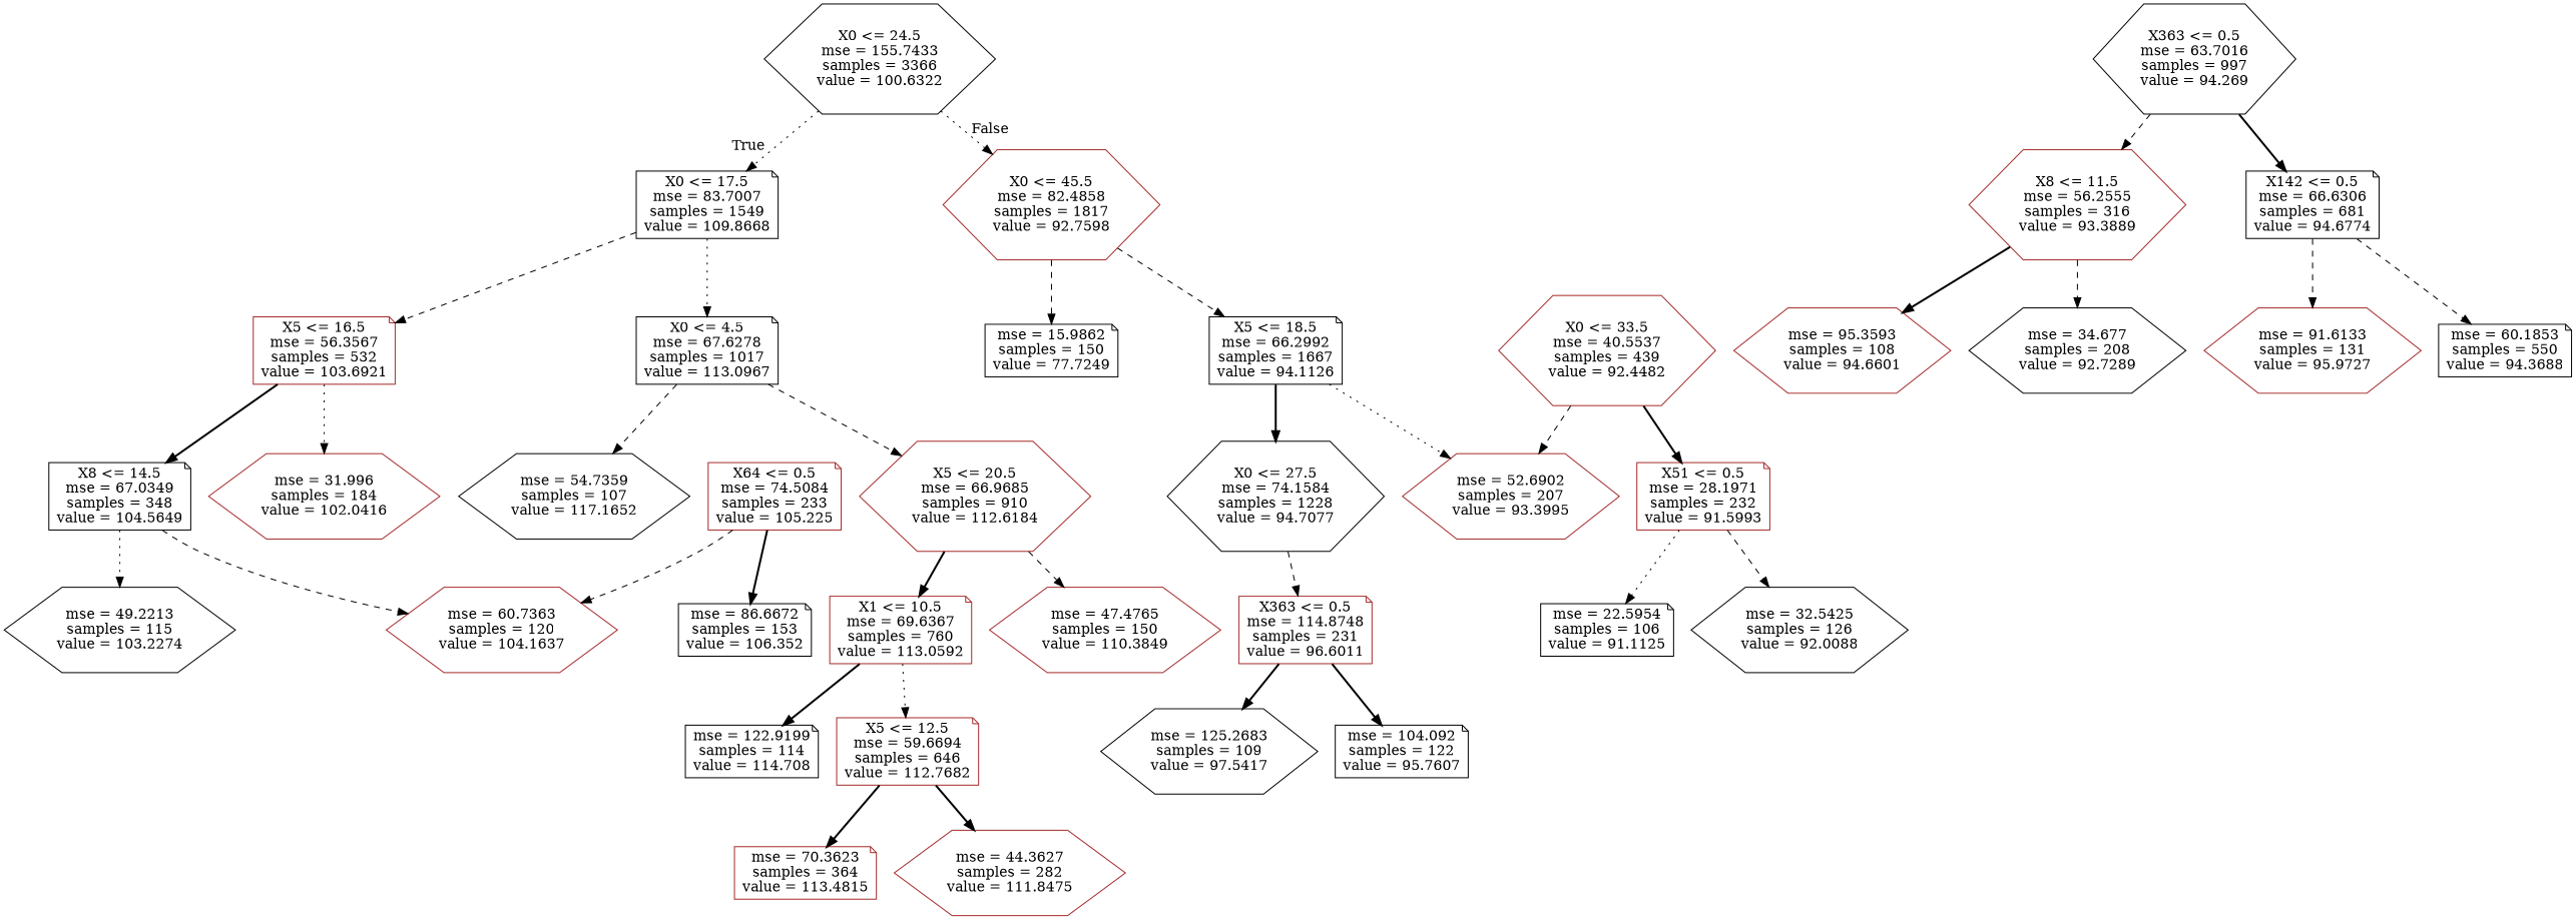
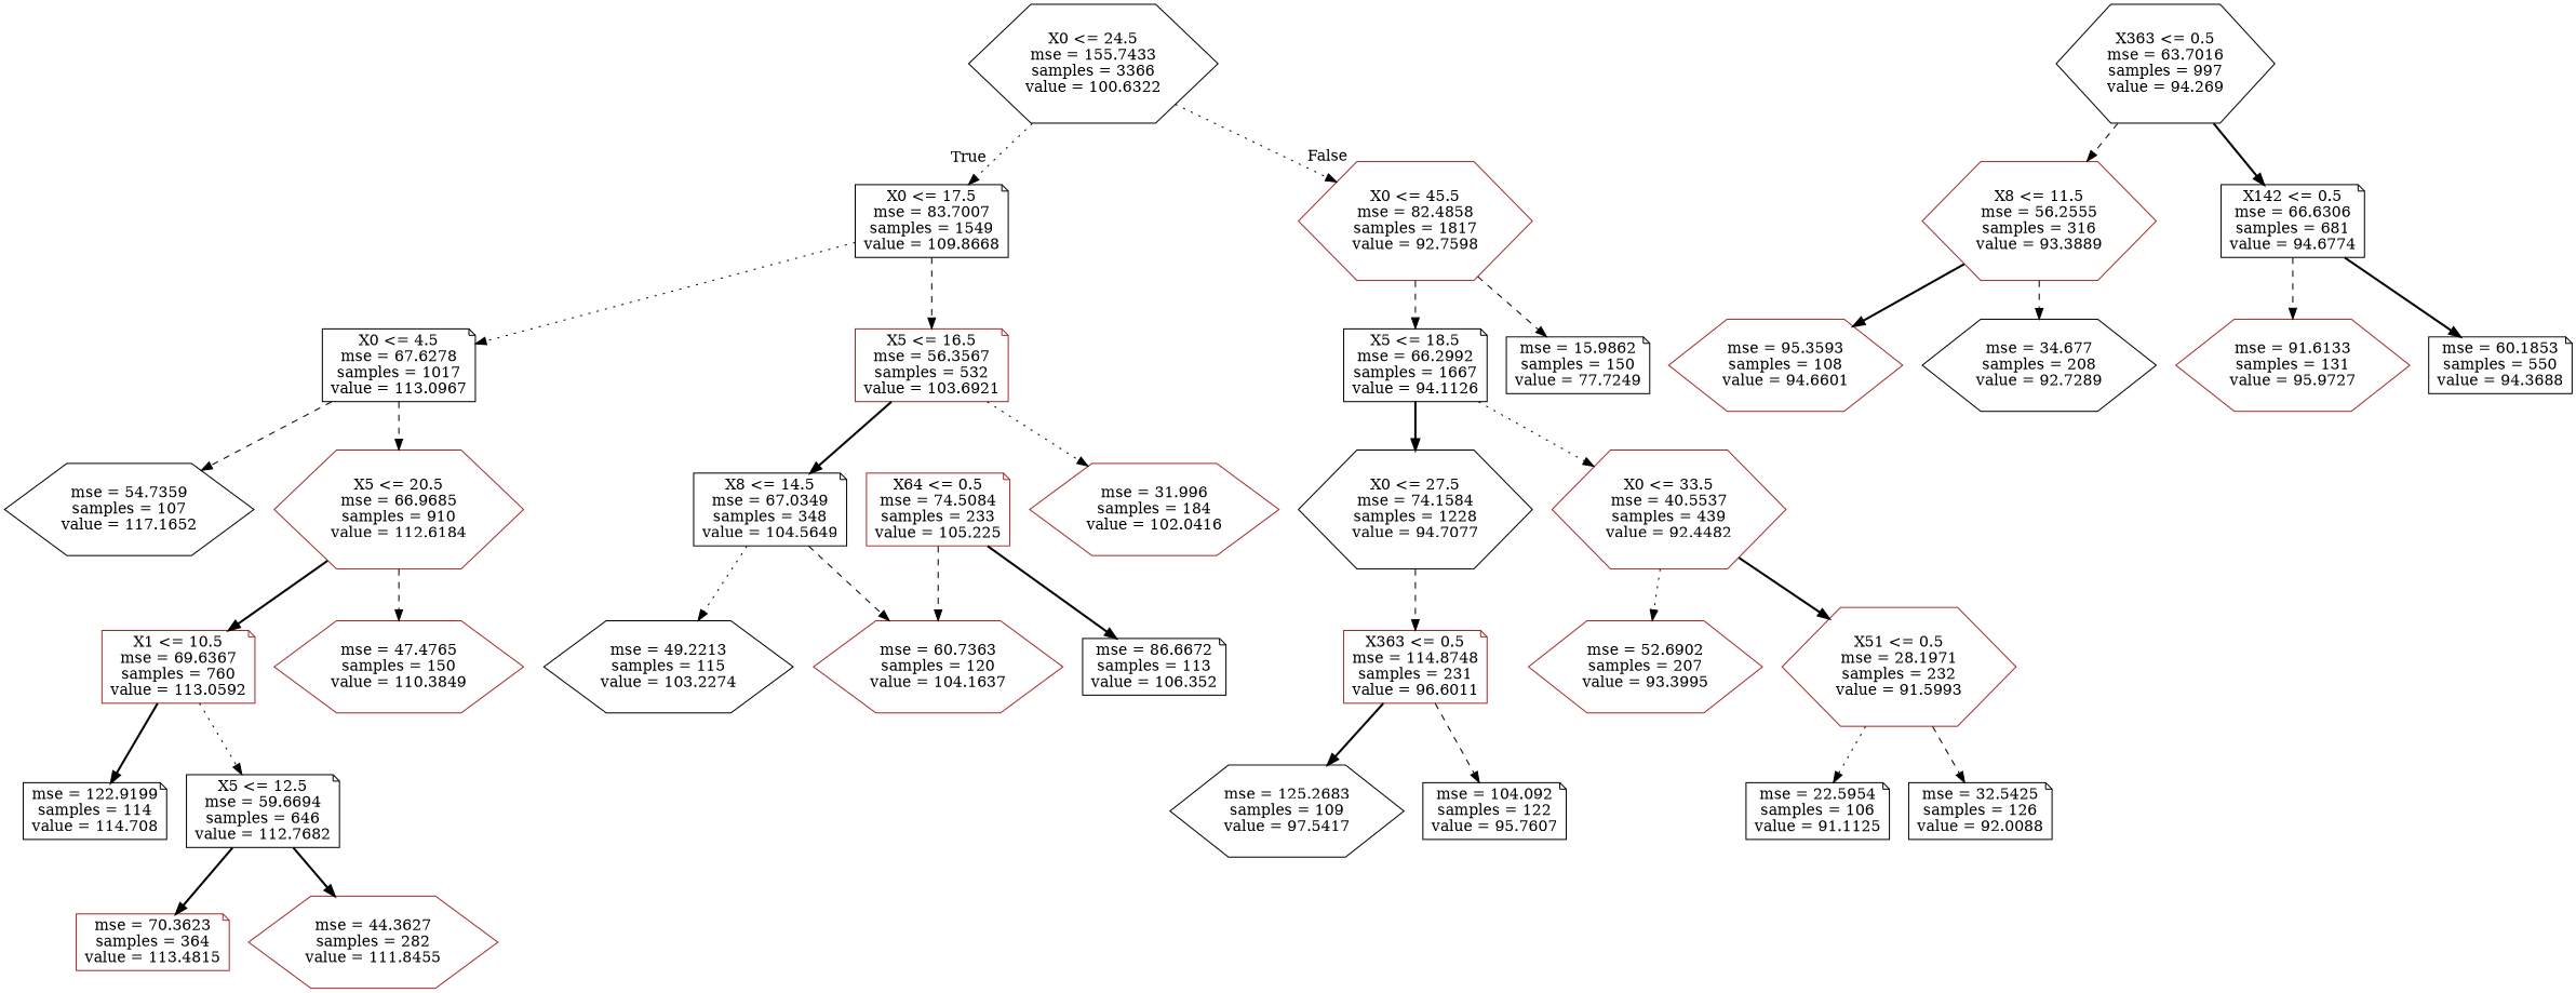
  digraph {
    node [color=black shape=hexagon]
    edge [style=dashed]
    n1 [label="X0 <= 24.5\nmse = 155.7433\nsamples = 3366\nvalue = 100.6322"]
    n2 [label="X0 <= 17.5\nmse = 83.7007\nsamples = 1549\nvalue = 109.8668" shape=note]
    n3 [color=brown label="X0 <= 45.5\nmse = 82.4858\nsamples = 1817\nvalue = 92.7598"]
    n4 [label="X0 <= 4.5\nmse = 67.6278\nsamples = 1017\nvalue = 113.0967" shape=note]
    n5 [color=brown label="X5 <= 16.5\nmse = 56.3567\nsamples = 532\nvalue = 103.6921" shape=note]
    n6 [label="X5 <= 18.5\nmse = 66.2992\nsamples = 1667\nvalue = 94.1126" shape=note]
    n7 [label="mse = 15.9862\nsamples = 150\nvalue = 77.7249" shape=note]
    n8 [label="mse = 54.7359\nsamples = 107\nvalue = 117.1652"]
    n9 [color=brown label="X5 <= 20.5\nmse = 66.9685\nsamples = 910\nvalue = 112.6184"]
    n10 [label="X8 <= 14.5\nmse = 67.0349\nsamples = 348\nvalue = 104.5649" shape=note]
    n11 [color=brown label="mse = 31.996\nsamples = 184\nvalue = 102.0416"]
    n12 [color=brown label="X1 <= 10.5\nmse = 69.6367\nsamples = 760\nvalue = 113.0592" shape=note]
    n13 [color=brown label="mse = 47.4765\nsamples = 150\nvalue = 110.3849"]
    n14 [label="mse = 122.9199\nsamples = 114\nvalue = 114.708" shape=note]
-   n15 [color=brown label="X5 <= 12.5\nmse = 59.6694\nsamples = 646\nvalue = 112.7682" shape=note]
+   n15 [label="X5 <= 12.5\nmse = 59.6694\nsamples = 646\nvalue = 112.7682" shape=note]
    n16 [color=brown label="mse = 70.3623\nsamples = 364\nvalue = 113.4815" shape=note]
-   n17 [color=brown label="mse = 44.3627\nsamples = 282\nvalue = 111.8475"]
+   n17 [color=brown label="mse = 44.3627\nsamples = 282\nvalue = 111.8455"]
    n18 [label="mse = 49.2213\nsamples = 115\nvalue = 103.2274"]
    n19 [color=brown label="mse = 60.7363\nsamples = 120\nvalue = 104.1637"]
    n20 [color=brown label="X64 <= 0.5\nmse = 74.5084\nsamples = 233\nvalue = 105.225" shape=note]
-   n21 [label="mse = 86.6672\nsamples = 153\nvalue = 106.352" shape=note]
+   n21 [label="mse = 86.6672\nsamples = 113\nvalue = 106.352" shape=note]
    n22 [label="X0 <= 27.5\nmse = 74.1584\nsamples = 1228\nvalue = 94.7077"]
    n23 [color=brown label="X0 <= 33.5\nmse = 40.5537\nsamples = 439\nvalue = 92.4482"]
    n24 [color=brown label="X363 <= 0.5\nmse = 114.8748\nsamples = 231\nvalue = 96.6011" shape=note]
    n25 [color=brown label="mse = 52.6902\nsamples = 207\nvalue = 93.3995"]
-   n26 [color=brown label="X51 <= 0.5\nmse = 28.1971\nsamples = 232\nvalue = 91.5993" shape=note]
+   n26 [color=brown label="X51 <= 0.5\nmse = 28.1971\nsamples = 232\nvalue = 91.5993"]
    n27 [label="mse = 125.2683\nsamples = 109\nvalue = 97.5417"]
    n28 [label="mse = 104.092\nsamples = 122\nvalue = 95.7607" shape=note]
    n29 [label="X363 <= 0.5\nmse = 63.7016\nsamples = 997\nvalue = 94.269"]
    n30 [color=brown label="X8 <= 11.5\nmse = 56.2555\nsamples = 316\nvalue = 93.3889"]
    n31 [label="X142 <= 0.5\nmse = 66.6306\nsamples = 681\nvalue = 94.6774" shape=note]
    n32 [color=brown label="mse = 95.3593\nsamples = 108\nvalue = 94.6601"]
    n33 [label="mse = 34.677\nsamples = 208\nvalue = 92.7289"]
    n34 [color=brown label="mse = 91.6133\nsamples = 131\nvalue = 95.9727"]
    n35 [label="mse = 60.1853\nsamples = 550\nvalue = 94.3688" shape=note]
    n36 [label="mse = 22.5954\nsamples = 106\nvalue = 91.1125" shape=note]
-   n37 [label="mse = 32.5425\nsamples = 126\nvalue = 92.0088"]
+   n37 [label="mse = 32.5425\nsamples = 126\nvalue = 92.0088" shape=note]
    n1 -> n2 [headlabel=True labelangle=45 labeldistance=2.5 style=dotted]
    n1 -> n3 [headlabel=False labelangle=-45 labeldistance=2.5 style=dotted]
    n2 -> n4 [style=dotted]
    n2 -> n5
    n3 -> n6
    n3 -> n7
    n4 -> n8
    n4 -> n9
    n5 -> n10 [style=bold]
    n5 -> n11 [style=dotted]
    n6 -> n22 [style=bold]
-   n6 -> n25 [style=dotted]
+   n6 -> n23 [style=dotted]
    n9 -> n12 [style=bold]
    n9 -> n13
    n10 -> n18 [style=dotted]
    n10 -> n19
    n12 -> n14 [style=bold]
    n12 -> n15 [style=dotted]
    n15 -> n16 [style=bold]
    n15 -> n17 [style=bold]
    n20 -> n19
    n20 -> n21 [style=bold]
    n22 -> n24
-   n23 -> n25
+   n23 -> n25 [style=dotted]
    n23 -> n26 [style=bold]
    n24 -> n27 [style=bold]
-   n24 -> n28 [style=bold]
+   n24 -> n28
    n26 -> n36 [style=dotted]
    n26 -> n37
    n29 -> n30
    n29 -> n31 [style=bold]
    n30 -> n32 [style=bold]
    n30 -> n33
    n31 -> n34
-   n31 -> n35
+   n31 -> n35 [style=bold]
  }
